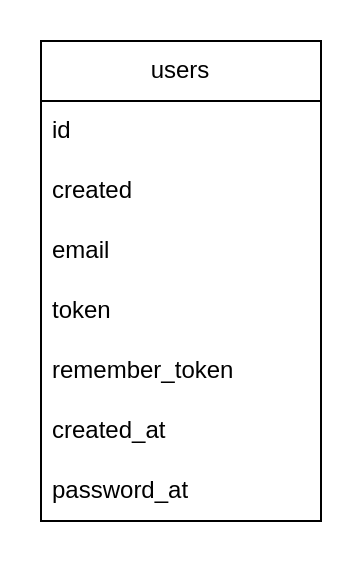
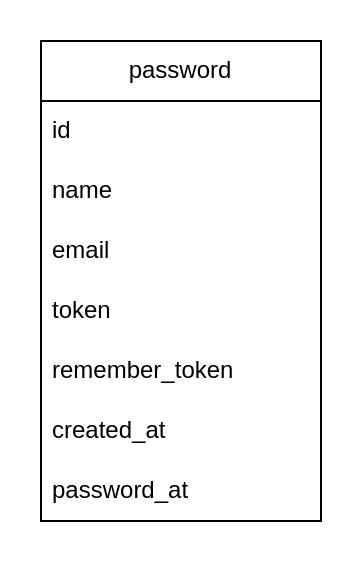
  <mxCell id="0" />
  <mxCell id="1" parent="0" />
- <mxCell id="2" value="users" style="swimlane;fontStyle=0;childLayout=stackLayout;horizontal=1;startSize=30;horizontalStack=0;resizeParent=1;resizeParentMax=0;resizeLast=0;collapsible=1;marginBottom=0;whiteSpace=wrap;html=1;" vertex="1" parent="1"><mxGeometry x="20" y="20" width="140" height="240" as="geometry" /></mxCell>
+ <mxCell id="2" value="password" style="swimlane;fontStyle=0;childLayout=stackLayout;horizontal=1;startSize=30;horizontalStack=0;resizeParent=1;resizeParentMax=0;resizeLast=0;collapsible=1;marginBottom=0;whiteSpace=wrap;html=1;" vertex="1" parent="1"><mxGeometry x="20" y="20" width="140" height="240" as="geometry" /></mxCell>
  <mxCell id="3" value="id" style="text;strokeColor=none;fillColor=none;align=left;verticalAlign=middle;spacingLeft=4;spacingRight=4;overflow=hidden;points=[[0,0.5],[1,0.5]];portConstraint=eastwest;rotatable=0;whiteSpace=wrap;html=1;" vertex="1" parent="2"><mxGeometry y="30" width="140" height="30" as="geometry" /></mxCell>
- <mxCell id="4" value="created" style="text;strokeColor=none;fillColor=none;align=left;verticalAlign=middle;spacingLeft=4;spacingRight=4;overflow=hidden;points=[[0,0.5],[1,0.5]];portConstraint=eastwest;rotatable=0;whiteSpace=wrap;html=1;" vertex="1" parent="2"><mxGeometry y="60" width="140" height="30" as="geometry" /></mxCell>
+ <mxCell id="4" value="name" style="text;strokeColor=none;fillColor=none;align=left;verticalAlign=middle;spacingLeft=4;spacingRight=4;overflow=hidden;points=[[0,0.5],[1,0.5]];portConstraint=eastwest;rotatable=0;whiteSpace=wrap;html=1;" vertex="1" parent="2"><mxGeometry y="60" width="140" height="30" as="geometry" /></mxCell>
  <mxCell id="5" value="email" style="text;strokeColor=none;fillColor=none;align=left;verticalAlign=middle;spacingLeft=4;spacingRight=4;overflow=hidden;points=[[0,0.5],[1,0.5]];portConstraint=eastwest;rotatable=0;whiteSpace=wrap;html=1;" vertex="1" parent="2"><mxGeometry y="90" width="140" height="30" as="geometry" /></mxCell>
  <mxCell id="6" value="token" style="text;strokeColor=none;fillColor=none;align=left;verticalAlign=middle;spacingLeft=4;spacingRight=4;overflow=hidden;points=[[0,0.5],[1,0.5]];portConstraint=eastwest;rotatable=0;whiteSpace=wrap;html=1;" vertex="1" parent="2"><mxGeometry y="120" width="140" height="30" as="geometry" /></mxCell>
  <mxCell id="7" value="remember_token" style="text;strokeColor=none;fillColor=none;align=left;verticalAlign=middle;spacingLeft=4;spacingRight=4;overflow=hidden;points=[[0,0.5],[1,0.5]];portConstraint=eastwest;rotatable=0;whiteSpace=wrap;html=1;" vertex="1" parent="2"><mxGeometry y="150" width="140" height="30" as="geometry" /></mxCell>
  <mxCell id="8" value="created_at" style="text;strokeColor=none;fillColor=none;align=left;verticalAlign=middle;spacingLeft=4;spacingRight=4;overflow=hidden;points=[[0,0.5],[1,0.5]];portConstraint=eastwest;rotatable=0;whiteSpace=wrap;html=1;" vertex="1" parent="2"><mxGeometry y="180" width="140" height="30" as="geometry" /></mxCell>
  <mxCell id="9" value="password_at" style="text;strokeColor=none;fillColor=none;align=left;verticalAlign=middle;spacingLeft=4;spacingRight=4;overflow=hidden;points=[[0,0.5],[1,0.5]];portConstraint=eastwest;rotatable=0;whiteSpace=wrap;html=1;" vertex="1" parent="2"><mxGeometry y="210" width="140" height="30" as="geometry" /></mxCell>
